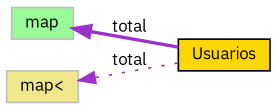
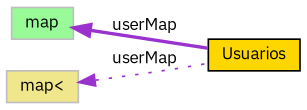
  digraph {
    fontname="IBM Plex Sans"
    rankdir=LR
    node [color=grey75 fontname="IBM Plex Sans" fontsize=10 shape=record style=filled]
    edge [color=darkorchid3 dir=back fontname="IBM Plex Sans" fontsize=10 labelfontname=Helvetica labelfontsize=10]
    n1 [color=black fillcolor=gold fontcolor=black height=0.2 label=Usuarios width=0.4]
    n2 [fillcolor=palegreen height=0.2 label=map width=0.4]
    n3 [fillcolor=khaki height=0.2 label="map\<" width=0.4]
-   n2 -> n1 [label=" total" style=bold]
-   n3 -> n1 [label=" total" style=dotted]
+   n2 -> n1 [label=" userMap" style=bold]
+   n3 -> n1 [label=" userMap" style=dotted]
  }
